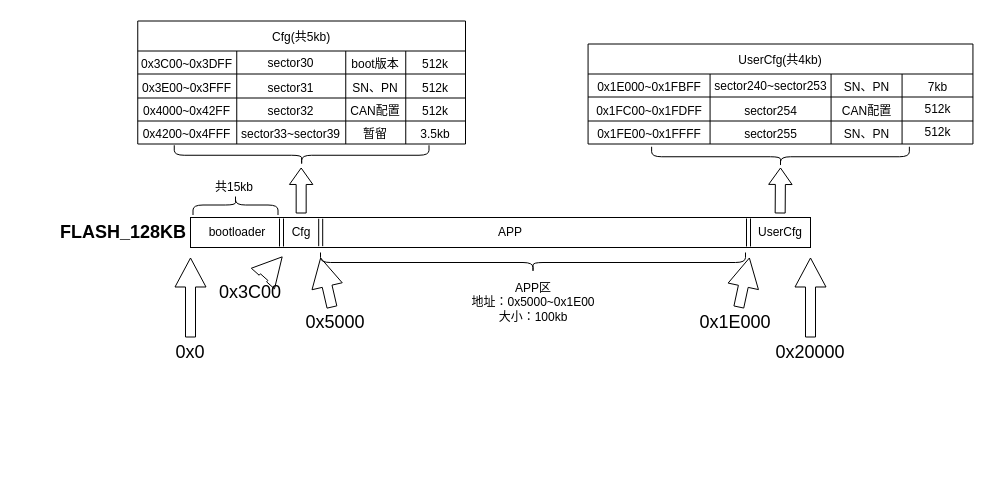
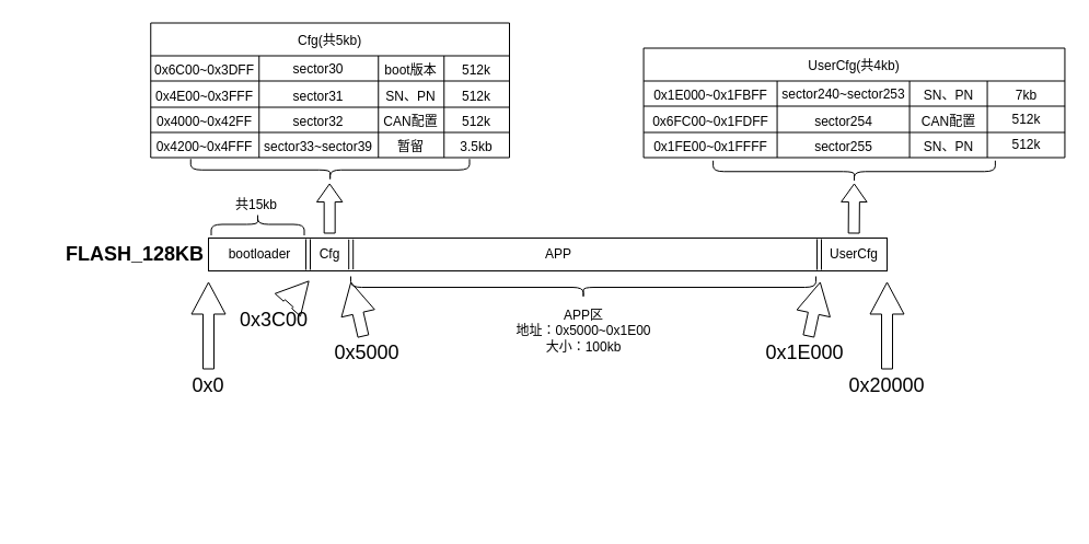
  <mxCell id="0" />
  <mxCell id="1" parent="0" />
  <mxCell id="2" value="" style="rounded=0;whiteSpace=wrap;html=1;" vertex="1" parent="1"><mxGeometry x="190" y="217" width="620" height="30" as="geometry" /></mxCell>
  <mxCell id="3" value="&lt;b&gt;&lt;font style=&quot;font-size: 18px;&quot;&gt;FLASH_128KB&lt;/font&gt;&lt;/b&gt;" style="text;html=1;align=center;verticalAlign=middle;whiteSpace=wrap;rounded=0;" vertex="1" parent="1"><mxGeometry x="20" y="202" width="206" height="60" as="geometry" /></mxCell>
  <mxCell id="4" value="" style="shape=flexArrow;endArrow=classic;html=1;rounded=0;width=10;endSize=9.33;" edge="1" parent="1"><mxGeometry width="50" height="50" relative="1" as="geometry"><mxPoint x="190" y="337" as="sourcePoint" /><mxPoint x="190" y="257" as="targetPoint" /></mxGeometry></mxCell>
  <mxCell id="5" value="" style="shape=flexArrow;endArrow=classic;html=1;rounded=0;width=10;endSize=9.33;" edge="1" parent="1"><mxGeometry width="50" height="50" relative="1" as="geometry"><mxPoint x="810" y="337" as="sourcePoint" /><mxPoint x="810" y="257" as="targetPoint" /></mxGeometry></mxCell>
  <mxCell id="6" value="&lt;font style=&quot;font-size: 18px;&quot;&gt;0x0&lt;/font&gt;" style="text;html=1;align=center;verticalAlign=middle;whiteSpace=wrap;rounded=0;" vertex="1" parent="1"><mxGeometry x="160" y="337" width="60" height="30" as="geometry" /></mxCell>
  <mxCell id="7" value="&lt;font style=&quot;font-size: 18px;&quot;&gt;0x20000&lt;/font&gt;" style="text;html=1;align=center;verticalAlign=middle;whiteSpace=wrap;rounded=0;" vertex="1" parent="1"><mxGeometry x="760" y="337" width="100" height="30" as="geometry" /></mxCell>
  <mxCell id="8" value="" style="shape=flexArrow;endArrow=classic;html=1;rounded=0;width=10;endSize=9.33;" edge="1" parent="1" source="15"><mxGeometry width="50" height="50" relative="1" as="geometry"><mxPoint x="320" y="337" as="sourcePoint" /><mxPoint x="320" y="257" as="targetPoint" /></mxGeometry></mxCell>
  <mxCell id="9" value="" style="endArrow=none;html=1;rounded=0;entryX=0.208;entryY=1.1;entryDx=0;entryDy=0;entryPerimeter=0;" edge="1" parent="1" source="2"><mxGeometry width="50" height="50" relative="1" as="geometry"><mxPoint x="440" y="354" as="sourcePoint" /><mxPoint x="318.96" y="247" as="targetPoint" /></mxGeometry></mxCell>
  <mxCell id="10" value="" style="shape=link;html=1;rounded=0;entryX=0.21;entryY=0.956;entryDx=0;entryDy=0;entryPerimeter=0;exitX=0.21;exitY=0.042;exitDx=0;exitDy=0;exitPerimeter=0;" edge="1" parent="1" source="2" target="2"><mxGeometry width="100" relative="1" as="geometry"><mxPoint x="280" y="227" as="sourcePoint" /><mxPoint x="380" y="227" as="targetPoint" /><Array as="points" /></mxGeometry></mxCell>
  <mxCell id="11" value="" style="shape=flexArrow;endArrow=classic;html=1;rounded=0;endWidth=12.414;endSize=5.159;" edge="1" parent="1"><mxGeometry width="50" height="50" relative="1" as="geometry"><mxPoint x="300.66" y="213" as="sourcePoint" /><mxPoint x="300.66" y="167" as="targetPoint" /></mxGeometry></mxCell>
  <mxCell id="12" value="" style="shape=curlyBracket;whiteSpace=wrap;html=1;rounded=1;flipH=1;labelPosition=right;verticalLabelPosition=middle;align=left;verticalAlign=middle;rotation=90;" vertex="1" parent="1"><mxGeometry x="291.13" y="27.38" width="20" height="254.75" as="geometry" /></mxCell>
  <mxCell id="13" value="" style="shape=flexArrow;endArrow=classic;html=1;rounded=0;width=10;endSize=9.33;" edge="1" parent="1" source="16"><mxGeometry width="50" height="50" relative="1" as="geometry"><mxPoint x="282" y="336" as="sourcePoint" /><mxPoint x="282" y="256" as="targetPoint" /></mxGeometry></mxCell>
  <mxCell id="14" value="" style="shape=flexArrow;endArrow=classic;html=1;rounded=0;width=10;endSize=9.33;" edge="1" parent="1" target="15"><mxGeometry width="50" height="50" relative="1" as="geometry"><mxPoint x="320" y="337" as="sourcePoint" /><mxPoint x="320" y="257" as="targetPoint" /></mxGeometry></mxCell>
  <mxCell id="15" value="&lt;font style=&quot;font-size: 18px;&quot;&gt;0x5000&lt;/font&gt;" style="text;html=1;align=center;verticalAlign=middle;whiteSpace=wrap;rounded=0;" vertex="1" parent="1"><mxGeometry x="300" y="307" width="70" height="30" as="geometry" /></mxCell>
  <mxCell id="16" value="&lt;font style=&quot;font-size: 18px;&quot;&gt;0x3C00&lt;/font&gt;" style="text;html=1;align=center;verticalAlign=middle;whiteSpace=wrap;rounded=0;" vertex="1" parent="1"><mxGeometry x="220" y="277" width="60" height="30" as="geometry" /></mxCell>
  <mxCell id="17" value="" style="shape=link;html=1;rounded=0;entryX=0.21;entryY=0.956;entryDx=0;entryDy=0;entryPerimeter=0;exitX=0.21;exitY=0.042;exitDx=0;exitDy=0;exitPerimeter=0;" edge="1" parent="1"><mxGeometry width="100" relative="1" as="geometry"><mxPoint x="281" y="218" as="sourcePoint" /><mxPoint x="281" y="246" as="targetPoint" /><Array as="points" /></mxGeometry></mxCell>
  <mxCell id="18" value="bootloader" style="text;html=1;align=center;verticalAlign=middle;whiteSpace=wrap;rounded=0;" vertex="1" parent="1"><mxGeometry x="204" y="217" width="66" height="30" as="geometry" /></mxCell>
  <mxCell id="19" value="Cfg" style="text;html=1;align=center;verticalAlign=middle;whiteSpace=wrap;rounded=0;" vertex="1" parent="1"><mxGeometry x="281" y="217" width="40" height="30" as="geometry" /></mxCell>
  <mxCell id="20" value="" style="shape=flexArrow;endArrow=classic;html=1;rounded=0;width=10;endSize=9.33;" edge="1" parent="1" source="22"><mxGeometry width="50" height="50" relative="1" as="geometry"><mxPoint x="749" y="337" as="sourcePoint" /><mxPoint x="749" y="257" as="targetPoint" /></mxGeometry></mxCell>
  <mxCell id="21" value="" style="shape=flexArrow;endArrow=classic;html=1;rounded=0;width=10;endSize=9.33;" edge="1" parent="1" target="22"><mxGeometry width="50" height="50" relative="1" as="geometry"><mxPoint x="749" y="337" as="sourcePoint" /><mxPoint x="749" y="257" as="targetPoint" /></mxGeometry></mxCell>
  <mxCell id="22" value="&lt;font style=&quot;font-size: 18px;&quot;&gt;0x1E000&lt;/font&gt;" style="text;html=1;align=center;verticalAlign=middle;whiteSpace=wrap;rounded=0;" vertex="1" parent="1"><mxGeometry x="700" y="307" width="70" height="30" as="geometry" /></mxCell>
  <mxCell id="23" value="" style="shape=link;html=1;rounded=0;entryX=0.21;entryY=0.956;entryDx=0;entryDy=0;entryPerimeter=0;exitX=0.21;exitY=0.042;exitDx=0;exitDy=0;exitPerimeter=0;" edge="1" parent="1"><mxGeometry width="100" relative="1" as="geometry"><mxPoint x="748" y="218" as="sourcePoint" /><mxPoint x="748" y="246" as="targetPoint" /><Array as="points" /></mxGeometry></mxCell>
  <mxCell id="24" value="" style="shape=flexArrow;endArrow=classic;html=1;rounded=0;endWidth=12.414;endSize=5.159;" edge="1" parent="1"><mxGeometry width="50" height="50" relative="1" as="geometry"><mxPoint x="779.66" y="213" as="sourcePoint" /><mxPoint x="780" y="167" as="targetPoint" /></mxGeometry></mxCell>
  <mxCell id="25" value="" style="shape=curlyBracket;whiteSpace=wrap;html=1;rounded=1;flipH=1;labelPosition=right;verticalLabelPosition=middle;align=left;verticalAlign=middle;rotation=90;" vertex="1" parent="1"><mxGeometry x="770" y="27.38" width="20" height="257.75" as="geometry" /></mxCell>
  <mxCell id="26" value="UserCfg" style="text;html=1;align=center;verticalAlign=middle;whiteSpace=wrap;rounded=0;" vertex="1" parent="1"><mxGeometry x="760" y="217" width="40" height="30" as="geometry" /></mxCell>
  <mxCell id="27" value="APP" style="text;html=1;align=center;verticalAlign=middle;whiteSpace=wrap;rounded=0;" vertex="1" parent="1"><mxGeometry x="480" y="217" width="60" height="30" as="geometry" /></mxCell>
  <mxCell id="28" value="" style="shape=curlyBracket;whiteSpace=wrap;html=1;rounded=1;labelPosition=left;verticalLabelPosition=middle;align=right;verticalAlign=middle;rotation=-90;" vertex="1" parent="1"><mxGeometry x="522.5" y="49.5" width="20" height="425" as="geometry" /></mxCell>
  <mxCell id="29" value="Cfg(共5kb)" style="shape=table;startSize=30;container=1;collapsible=0;childLayout=tableLayout;strokeColor=default;fontSize=12;" vertex="1" parent="1"><mxGeometry x="137.26" y="20.5" width="327.75" height="123" as="geometry" /></mxCell>
  <mxCell id="30" value="" style="shape=tableRow;horizontal=0;startSize=0;swimlaneHead=0;swimlaneBody=0;strokeColor=inherit;top=0;left=0;bottom=0;right=0;collapsible=0;dropTarget=0;fillColor=none;points=[[0,0.5],[1,0.5]];portConstraint=eastwest;fontSize=16;" vertex="1" parent="29"><mxGeometry y="30" width="327.75" height="23" as="geometry" /></mxCell>
- <mxCell id="31" value="&lt;font style=&quot;font-size: 12px;&quot;&gt;0x3C00~0x3DFF&lt;/font&gt;" style="shape=partialRectangle;html=1;whiteSpace=wrap;connectable=0;strokeColor=inherit;overflow=hidden;fillColor=none;top=0;left=0;bottom=0;right=0;pointerEvents=1;fontSize=16;" vertex="1" parent="30"><mxGeometry width="99" height="23" as="geometry"><mxRectangle width="99" height="23" as="alternateBounds" /></mxGeometry></mxCell>
+ <mxCell id="31" value="&lt;font style=&quot;font-size: 12px;&quot;&gt;0x6C00~0x3DFF&lt;/font&gt;" style="shape=partialRectangle;html=1;whiteSpace=wrap;connectable=0;strokeColor=inherit;overflow=hidden;fillColor=none;top=0;left=0;bottom=0;right=0;pointerEvents=1;fontSize=16;" vertex="1" parent="30"><mxGeometry width="99" height="23" as="geometry"><mxRectangle width="99" height="23" as="alternateBounds" /></mxGeometry></mxCell>
  <mxCell id="32" value="&lt;font style=&quot;font-size: 12px;&quot;&gt;sector30&lt;/font&gt;" style="shape=partialRectangle;html=1;whiteSpace=wrap;connectable=0;strokeColor=inherit;overflow=hidden;fillColor=none;top=0;left=0;bottom=0;right=0;pointerEvents=1;fontSize=13;" vertex="1" parent="30"><mxGeometry x="99" width="109" height="23" as="geometry"><mxRectangle width="109" height="23" as="alternateBounds" /></mxGeometry></mxCell>
  <mxCell id="33" value="&lt;font style=&quot;font-size: 12px;&quot;&gt;boot版本&lt;/font&gt;" style="shape=partialRectangle;html=1;whiteSpace=wrap;connectable=0;strokeColor=inherit;overflow=hidden;fillColor=none;top=0;left=0;bottom=0;right=0;pointerEvents=1;fontSize=16;" vertex="1" parent="30"><mxGeometry x="208" width="60" height="23" as="geometry"><mxRectangle width="60" height="23" as="alternateBounds" /></mxGeometry></mxCell>
  <mxCell id="34" value="&lt;font style=&quot;font-size: 12px;&quot;&gt;512k&lt;/font&gt;" style="shape=partialRectangle;html=1;whiteSpace=wrap;connectable=0;strokeColor=inherit;overflow=hidden;fillColor=none;top=0;left=0;bottom=0;right=0;pointerEvents=1;fontSize=16;" vertex="1" parent="30"><mxGeometry x="268" width="60" height="23" as="geometry"><mxRectangle width="60" height="23" as="alternateBounds" /></mxGeometry></mxCell>
  <mxCell id="35" value="" style="shape=tableRow;horizontal=0;startSize=0;swimlaneHead=0;swimlaneBody=0;strokeColor=inherit;top=0;left=0;bottom=0;right=0;collapsible=0;dropTarget=0;fillColor=none;points=[[0,0.5],[1,0.5]];portConstraint=eastwest;fontSize=16;" vertex="1" parent="29"><mxGeometry y="53" width="327.75" height="24" as="geometry" /></mxCell>
- <mxCell id="36" value="&lt;font style=&quot;font-size: 12px;&quot;&gt;0x3E00~0x3FFF&lt;/font&gt;" style="shape=partialRectangle;html=1;whiteSpace=wrap;connectable=0;strokeColor=inherit;overflow=hidden;fillColor=none;top=0;left=0;bottom=0;right=0;pointerEvents=1;fontSize=16;" vertex="1" parent="35"><mxGeometry width="99" height="24" as="geometry"><mxRectangle width="99" height="24" as="alternateBounds" /></mxGeometry></mxCell>
+ <mxCell id="36" value="&lt;font style=&quot;font-size: 12px;&quot;&gt;0x4E00~0x3FFF&lt;/font&gt;" style="shape=partialRectangle;html=1;whiteSpace=wrap;connectable=0;strokeColor=inherit;overflow=hidden;fillColor=none;top=0;left=0;bottom=0;right=0;pointerEvents=1;fontSize=16;" vertex="1" parent="35"><mxGeometry width="99" height="24" as="geometry"><mxRectangle width="99" height="24" as="alternateBounds" /></mxGeometry></mxCell>
  <mxCell id="37" value="&lt;font style=&quot;font-size: 12px;&quot;&gt;sector31&lt;/font&gt;" style="shape=partialRectangle;html=1;whiteSpace=wrap;connectable=0;strokeColor=inherit;overflow=hidden;fillColor=none;top=0;left=0;bottom=0;right=0;pointerEvents=1;fontSize=16;" vertex="1" parent="35"><mxGeometry x="99" width="109" height="24" as="geometry"><mxRectangle width="109" height="24" as="alternateBounds" /></mxGeometry></mxCell>
  <mxCell id="38" value="&lt;font style=&quot;font-size: 12px;&quot;&gt;SN、PN&lt;/font&gt;" style="shape=partialRectangle;html=1;whiteSpace=wrap;connectable=0;strokeColor=inherit;overflow=hidden;fillColor=none;top=0;left=0;bottom=0;right=0;pointerEvents=1;fontSize=16;" vertex="1" parent="35"><mxGeometry x="208" width="60" height="24" as="geometry"><mxRectangle width="60" height="24" as="alternateBounds" /></mxGeometry></mxCell>
  <mxCell id="39" value="&lt;font style=&quot;font-size: 12px;&quot;&gt;512k&lt;/font&gt;" style="shape=partialRectangle;html=1;whiteSpace=wrap;connectable=0;strokeColor=inherit;overflow=hidden;fillColor=none;top=0;left=0;bottom=0;right=0;pointerEvents=1;fontSize=16;" vertex="1" parent="35"><mxGeometry x="268" width="60" height="24" as="geometry"><mxRectangle width="60" height="24" as="alternateBounds" /></mxGeometry></mxCell>
  <mxCell id="40" value="" style="shape=tableRow;horizontal=0;startSize=0;swimlaneHead=0;swimlaneBody=0;strokeColor=inherit;top=0;left=0;bottom=0;right=0;collapsible=0;dropTarget=0;fillColor=none;points=[[0,0.5],[1,0.5]];portConstraint=eastwest;fontSize=16;" vertex="1" parent="29"><mxGeometry y="77" width="327.75" height="23" as="geometry" /></mxCell>
  <mxCell id="41" value="&lt;font style=&quot;font-size: 12px;&quot;&gt;0x4000~0x42FF&lt;/font&gt;" style="shape=partialRectangle;html=1;whiteSpace=wrap;connectable=0;strokeColor=inherit;overflow=hidden;fillColor=none;top=0;left=0;bottom=0;right=0;pointerEvents=1;fontSize=16;" vertex="1" parent="40"><mxGeometry width="99" height="23" as="geometry"><mxRectangle width="99" height="23" as="alternateBounds" /></mxGeometry></mxCell>
  <mxCell id="42" value="&lt;font style=&quot;font-size: 12px;&quot;&gt;sector32&lt;/font&gt;" style="shape=partialRectangle;html=1;whiteSpace=wrap;connectable=0;strokeColor=inherit;overflow=hidden;fillColor=none;top=0;left=0;bottom=0;right=0;pointerEvents=1;fontSize=16;" vertex="1" parent="40"><mxGeometry x="99" width="109" height="23" as="geometry"><mxRectangle width="109" height="23" as="alternateBounds" /></mxGeometry></mxCell>
  <mxCell id="43" value="&lt;font style=&quot;font-size: 12px;&quot;&gt;CAN配置&lt;/font&gt;" style="shape=partialRectangle;html=1;whiteSpace=wrap;connectable=0;strokeColor=inherit;overflow=hidden;fillColor=none;top=0;left=0;bottom=0;right=0;pointerEvents=1;fontSize=16;" vertex="1" parent="40"><mxGeometry x="208" width="60" height="23" as="geometry"><mxRectangle width="60" height="23" as="alternateBounds" /></mxGeometry></mxCell>
  <mxCell id="44" value="&lt;font style=&quot;font-size: 12px;&quot;&gt;512k&lt;/font&gt;" style="shape=partialRectangle;html=1;whiteSpace=wrap;connectable=0;strokeColor=inherit;overflow=hidden;fillColor=none;top=0;left=0;bottom=0;right=0;pointerEvents=1;fontSize=16;" vertex="1" parent="40"><mxGeometry x="268" width="60" height="23" as="geometry"><mxRectangle width="60" height="23" as="alternateBounds" /></mxGeometry></mxCell>
  <mxCell id="45" style="shape=tableRow;horizontal=0;startSize=0;swimlaneHead=0;swimlaneBody=0;strokeColor=inherit;top=0;left=0;bottom=0;right=0;collapsible=0;dropTarget=0;fillColor=none;points=[[0,0.5],[1,0.5]];portConstraint=eastwest;fontSize=16;" vertex="1" parent="29"><mxGeometry y="100" width="327.75" height="23" as="geometry" /></mxCell>
  <mxCell id="46" value="&lt;font style=&quot;font-size: 12px;&quot;&gt;0x4200~0x4FFF&lt;/font&gt;" style="shape=partialRectangle;html=1;whiteSpace=wrap;connectable=0;strokeColor=inherit;overflow=hidden;fillColor=none;top=0;left=0;bottom=0;right=0;pointerEvents=1;fontSize=16;" vertex="1" parent="45"><mxGeometry width="99" height="23" as="geometry"><mxRectangle width="99" height="23" as="alternateBounds" /></mxGeometry></mxCell>
  <mxCell id="47" value="&lt;font style=&quot;font-size: 12px;&quot;&gt;sector33~sector39&lt;/font&gt;" style="shape=partialRectangle;html=1;whiteSpace=wrap;connectable=0;strokeColor=inherit;overflow=hidden;fillColor=none;top=0;left=0;bottom=0;right=0;pointerEvents=1;fontSize=16;" vertex="1" parent="45"><mxGeometry x="99" width="109" height="23" as="geometry"><mxRectangle width="109" height="23" as="alternateBounds" /></mxGeometry></mxCell>
  <mxCell id="48" value="&lt;font style=&quot;font-size: 12px;&quot;&gt;暂留&lt;/font&gt;" style="shape=partialRectangle;html=1;whiteSpace=wrap;connectable=0;strokeColor=inherit;overflow=hidden;fillColor=none;top=0;left=0;bottom=0;right=0;pointerEvents=1;fontSize=16;" vertex="1" parent="45"><mxGeometry x="208" width="60" height="23" as="geometry"><mxRectangle width="60" height="23" as="alternateBounds" /></mxGeometry></mxCell>
  <mxCell id="49" value="&lt;font style=&quot;font-size: 12px;&quot;&gt;3.5kb&lt;/font&gt;" style="shape=partialRectangle;html=1;whiteSpace=wrap;connectable=0;strokeColor=inherit;overflow=hidden;fillColor=none;top=0;left=0;bottom=0;right=0;pointerEvents=1;fontSize=16;" vertex="1" parent="45"><mxGeometry x="268" width="60" height="23" as="geometry"><mxRectangle width="60" height="23" as="alternateBounds" /></mxGeometry></mxCell>
  <mxCell id="50" value="APP区&lt;div&gt;地址：0x5000~0x1E00&lt;/div&gt;&lt;div&gt;大小：100kb&lt;/div&gt;" style="text;html=1;align=center;verticalAlign=middle;whiteSpace=wrap;rounded=0;" vertex="1" parent="1"><mxGeometry x="442.5" y="267" width="180" height="70" as="geometry" /></mxCell>
  <mxCell id="51" value="UserCfg(共4kb)" style="shape=table;startSize=30;container=1;collapsible=0;childLayout=tableLayout;strokeColor=default;fontSize=12;" vertex="1" parent="1"><mxGeometry x="587.57" y="43.5" width="384.87" height="100" as="geometry" /></mxCell>
  <mxCell id="52" value="" style="shape=tableRow;horizontal=0;startSize=0;swimlaneHead=0;swimlaneBody=0;strokeColor=inherit;top=0;left=0;bottom=0;right=0;collapsible=0;dropTarget=0;fillColor=none;points=[[0,0.5],[1,0.5]];portConstraint=eastwest;fontSize=16;" vertex="1" parent="51"><mxGeometry y="30" width="384.87" height="23" as="geometry" /></mxCell>
  <mxCell id="53" value="&lt;span style=&quot;font-size: 12px;&quot;&gt;0x1E000~0x1FBFF&lt;/span&gt;" style="shape=partialRectangle;html=1;whiteSpace=wrap;connectable=0;strokeColor=inherit;overflow=hidden;fillColor=none;top=0;left=0;bottom=0;right=0;pointerEvents=1;fontSize=16;" vertex="1" parent="52"><mxGeometry width="122" height="23" as="geometry"><mxRectangle width="122" height="23" as="alternateBounds" /></mxGeometry></mxCell>
  <mxCell id="54" value="&lt;span style=&quot;font-size: 12px;&quot;&gt;sector240~sector253&lt;/span&gt;" style="shape=partialRectangle;html=1;whiteSpace=wrap;connectable=0;strokeColor=inherit;overflow=hidden;fillColor=none;top=0;left=0;bottom=0;right=0;pointerEvents=1;fontSize=13;" vertex="1" parent="52"><mxGeometry x="122" width="121" height="23" as="geometry"><mxRectangle width="121" height="23" as="alternateBounds" /></mxGeometry></mxCell>
  <mxCell id="55" value="&lt;span style=&quot;font-size: 12px;&quot;&gt;SN、PN&lt;/span&gt;" style="shape=partialRectangle;html=1;whiteSpace=wrap;connectable=0;strokeColor=inherit;overflow=hidden;fillColor=none;top=0;left=0;bottom=0;right=0;pointerEvents=1;fontSize=16;" vertex="1" parent="52"><mxGeometry x="243" width="71" height="23" as="geometry"><mxRectangle width="71" height="23" as="alternateBounds" /></mxGeometry></mxCell>
  <mxCell id="56" value="&lt;font style=&quot;font-size: 12px;&quot;&gt;7kb&lt;/font&gt;" style="shape=partialRectangle;html=1;whiteSpace=wrap;connectable=0;strokeColor=inherit;overflow=hidden;fillColor=none;top=0;left=0;bottom=0;right=0;pointerEvents=1;fontSize=16;" vertex="1" parent="52"><mxGeometry x="314" width="71" height="23" as="geometry"><mxRectangle width="71" height="23" as="alternateBounds" /></mxGeometry></mxCell>
  <mxCell id="57" value="" style="shape=tableRow;horizontal=0;startSize=0;swimlaneHead=0;swimlaneBody=0;strokeColor=inherit;top=0;left=0;bottom=0;right=0;collapsible=0;dropTarget=0;fillColor=none;points=[[0,0.5],[1,0.5]];portConstraint=eastwest;fontSize=16;" vertex="1" parent="51"><mxGeometry y="53" width="384.87" height="24" as="geometry" /></mxCell>
- <mxCell id="58" value="&lt;span style=&quot;font-size: 12px;&quot;&gt;0x1FC00~0x1FDFF&lt;/span&gt;" style="shape=partialRectangle;html=1;whiteSpace=wrap;connectable=0;strokeColor=inherit;overflow=hidden;fillColor=none;top=0;left=0;bottom=0;right=0;pointerEvents=1;fontSize=16;" vertex="1" parent="57"><mxGeometry width="122" height="24" as="geometry"><mxRectangle width="122" height="24" as="alternateBounds" /></mxGeometry></mxCell>
+ <mxCell id="58" value="&lt;span style=&quot;font-size: 12px;&quot;&gt;0x6FC00~0x1FDFF&lt;/span&gt;" style="shape=partialRectangle;html=1;whiteSpace=wrap;connectable=0;strokeColor=inherit;overflow=hidden;fillColor=none;top=0;left=0;bottom=0;right=0;pointerEvents=1;fontSize=16;" vertex="1" parent="57"><mxGeometry width="122" height="24" as="geometry"><mxRectangle width="122" height="24" as="alternateBounds" /></mxGeometry></mxCell>
  <mxCell id="59" value="&lt;span style=&quot;font-size: 12px;&quot;&gt;sector254&lt;/span&gt;" style="shape=partialRectangle;html=1;whiteSpace=wrap;connectable=0;strokeColor=inherit;overflow=hidden;fillColor=none;top=0;left=0;bottom=0;right=0;pointerEvents=1;fontSize=16;" vertex="1" parent="57"><mxGeometry x="122" width="121" height="24" as="geometry"><mxRectangle width="121" height="24" as="alternateBounds" /></mxGeometry></mxCell>
  <mxCell id="60" value="&lt;span style=&quot;font-size: 12px;&quot;&gt;CAN配置&lt;/span&gt;" style="shape=partialRectangle;html=1;whiteSpace=wrap;connectable=0;strokeColor=inherit;overflow=hidden;fillColor=none;top=0;left=0;bottom=0;right=0;pointerEvents=1;fontSize=16;" vertex="1" parent="57"><mxGeometry x="243" width="71" height="24" as="geometry"><mxRectangle width="71" height="24" as="alternateBounds" /></mxGeometry></mxCell>
  <mxCell id="61" value="512k" style="shape=partialRectangle;html=1;whiteSpace=wrap;connectable=0;strokeColor=inherit;overflow=hidden;fillColor=none;top=0;left=0;bottom=0;right=0;pointerEvents=1;fontSize=12;" vertex="1" parent="57"><mxGeometry x="314" width="71" height="24" as="geometry"><mxRectangle width="71" height="24" as="alternateBounds" /></mxGeometry></mxCell>
  <mxCell id="62" value="" style="shape=tableRow;horizontal=0;startSize=0;swimlaneHead=0;swimlaneBody=0;strokeColor=inherit;top=0;left=0;bottom=0;right=0;collapsible=0;dropTarget=0;fillColor=none;points=[[0,0.5],[1,0.5]];portConstraint=eastwest;fontSize=16;" vertex="1" parent="51"><mxGeometry y="77" width="384.87" height="23" as="geometry" /></mxCell>
  <mxCell id="63" value="&lt;span style=&quot;font-size: 12px;&quot;&gt;0x1FE00~0x1FFFF&lt;/span&gt;" style="shape=partialRectangle;html=1;whiteSpace=wrap;connectable=0;strokeColor=inherit;overflow=hidden;fillColor=none;top=0;left=0;bottom=0;right=0;pointerEvents=1;fontSize=16;" vertex="1" parent="62"><mxGeometry width="122" height="23" as="geometry"><mxRectangle width="122" height="23" as="alternateBounds" /></mxGeometry></mxCell>
  <mxCell id="64" value="&lt;span style=&quot;font-size: 12px;&quot;&gt;sector255&lt;/span&gt;" style="shape=partialRectangle;html=1;whiteSpace=wrap;connectable=0;strokeColor=inherit;overflow=hidden;fillColor=none;top=0;left=0;bottom=0;right=0;pointerEvents=1;fontSize=16;" vertex="1" parent="62"><mxGeometry x="122" width="121" height="23" as="geometry"><mxRectangle width="121" height="23" as="alternateBounds" /></mxGeometry></mxCell>
  <mxCell id="65" value="&lt;span style=&quot;font-size: 12px;&quot;&gt;SN、PN&lt;/span&gt;" style="shape=partialRectangle;html=1;whiteSpace=wrap;connectable=0;strokeColor=inherit;overflow=hidden;fillColor=none;top=0;left=0;bottom=0;right=0;pointerEvents=1;fontSize=16;" vertex="1" parent="62"><mxGeometry x="243" width="71" height="23" as="geometry"><mxRectangle width="71" height="23" as="alternateBounds" /></mxGeometry></mxCell>
  <mxCell id="66" value="512k" style="shape=partialRectangle;html=1;whiteSpace=wrap;connectable=0;strokeColor=inherit;overflow=hidden;fillColor=none;top=0;left=0;bottom=0;right=0;pointerEvents=1;fontSize=12;" vertex="1" parent="62"><mxGeometry x="314" width="71" height="23" as="geometry"><mxRectangle width="71" height="23" as="alternateBounds" /></mxGeometry></mxCell>
  <mxCell id="67" value="" style="shape=curlyBracket;whiteSpace=wrap;html=1;rounded=1;labelPosition=left;verticalLabelPosition=middle;align=right;verticalAlign=middle;rotation=90;" vertex="1" parent="1"><mxGeometry x="225" y="162" width="20" height="85" as="geometry" /></mxCell>
  <mxCell id="68" value="共15kb" style="text;html=1;align=center;verticalAlign=middle;whiteSpace=wrap;rounded=0;" vertex="1" parent="1"><mxGeometry x="204" y="172" width="60" height="30" as="geometry" /></mxCell>
